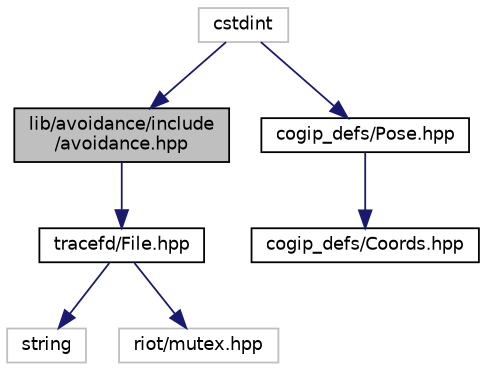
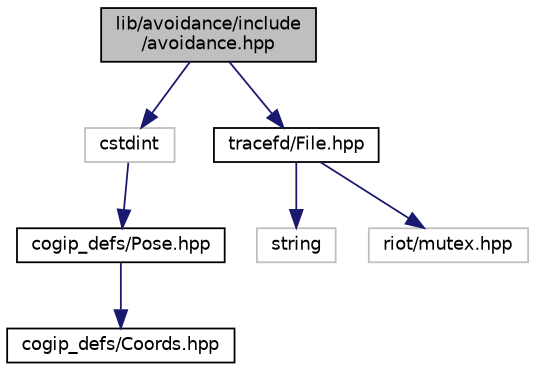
  digraph {
    node [color=black fontname=Helvetica fontsize=10 shape=record]
    edge [color=midnightblue fontname=Helvetica fontsize=10 labelfontname=Helvetica labelfontsize=10 style=solid]
    n1 [fillcolor=grey75 fontcolor=black height=0.2 label="lib/avoidance/include\l/avoidance.hpp" style=filled width=0.4]
    n2 [color=grey75 height=0.2 label=cstdint width=0.4]
    n3 [height=0.2 label="tracefd/File.hpp" width=0.4]
    n4 [height=0.2 label="cogip_defs/Pose.hpp" width=0.4]
    n5 [height=0.2 label="cogip_defs/Coords.hpp" width=0.4]
    n6 [color=grey75 height=0.2 label=string width=0.4]
    n7 [color=grey75 height=0.2 label="riot/mutex.hpp" width=0.4]
-   n2 -> n1
+   n1 -> n2
    n1 -> n3
    n2 -> n4
    n3 -> n6
    n3 -> n7
    n4 -> n5
  }
